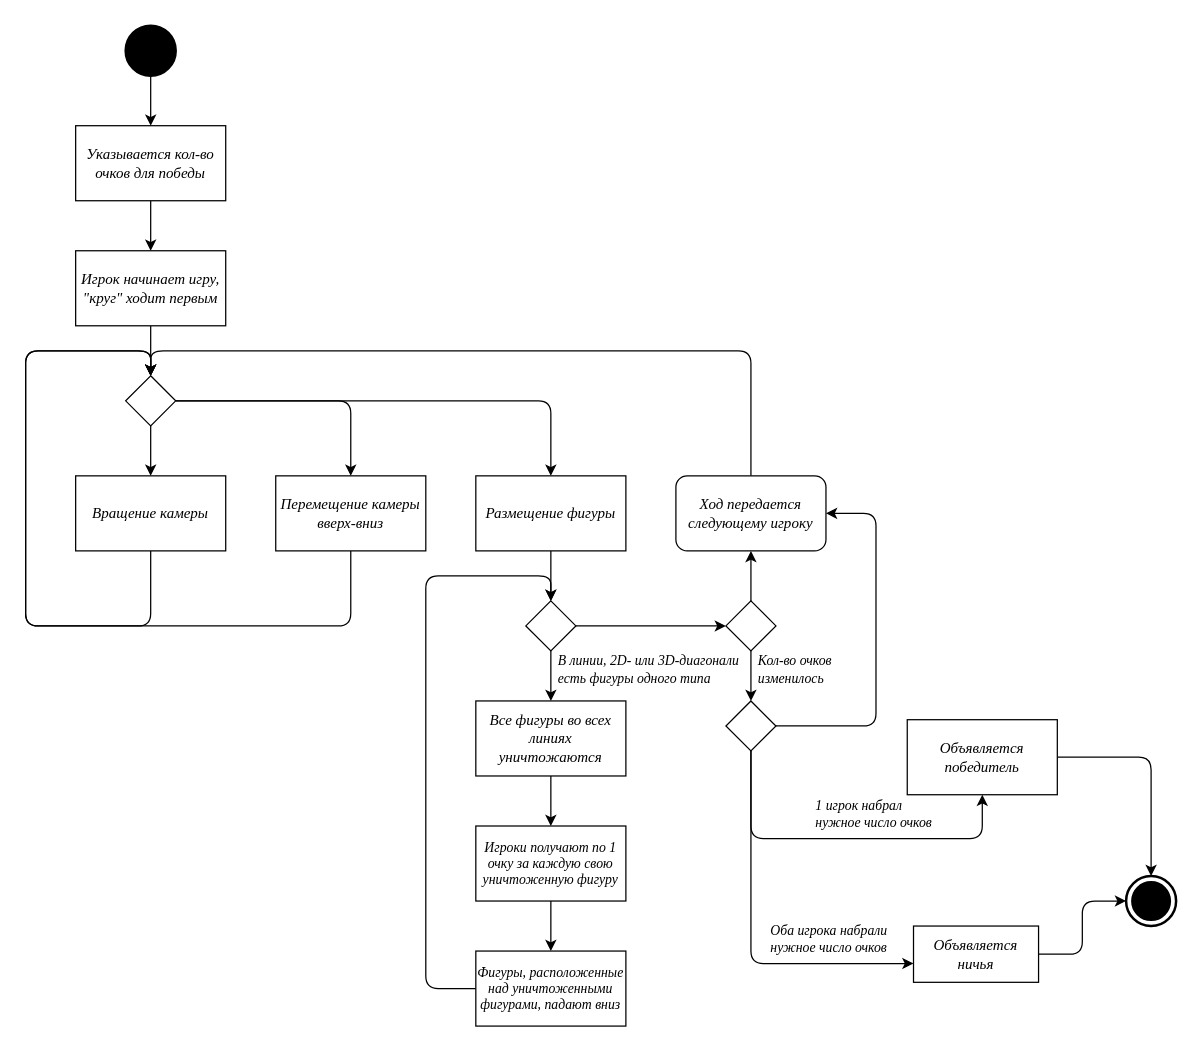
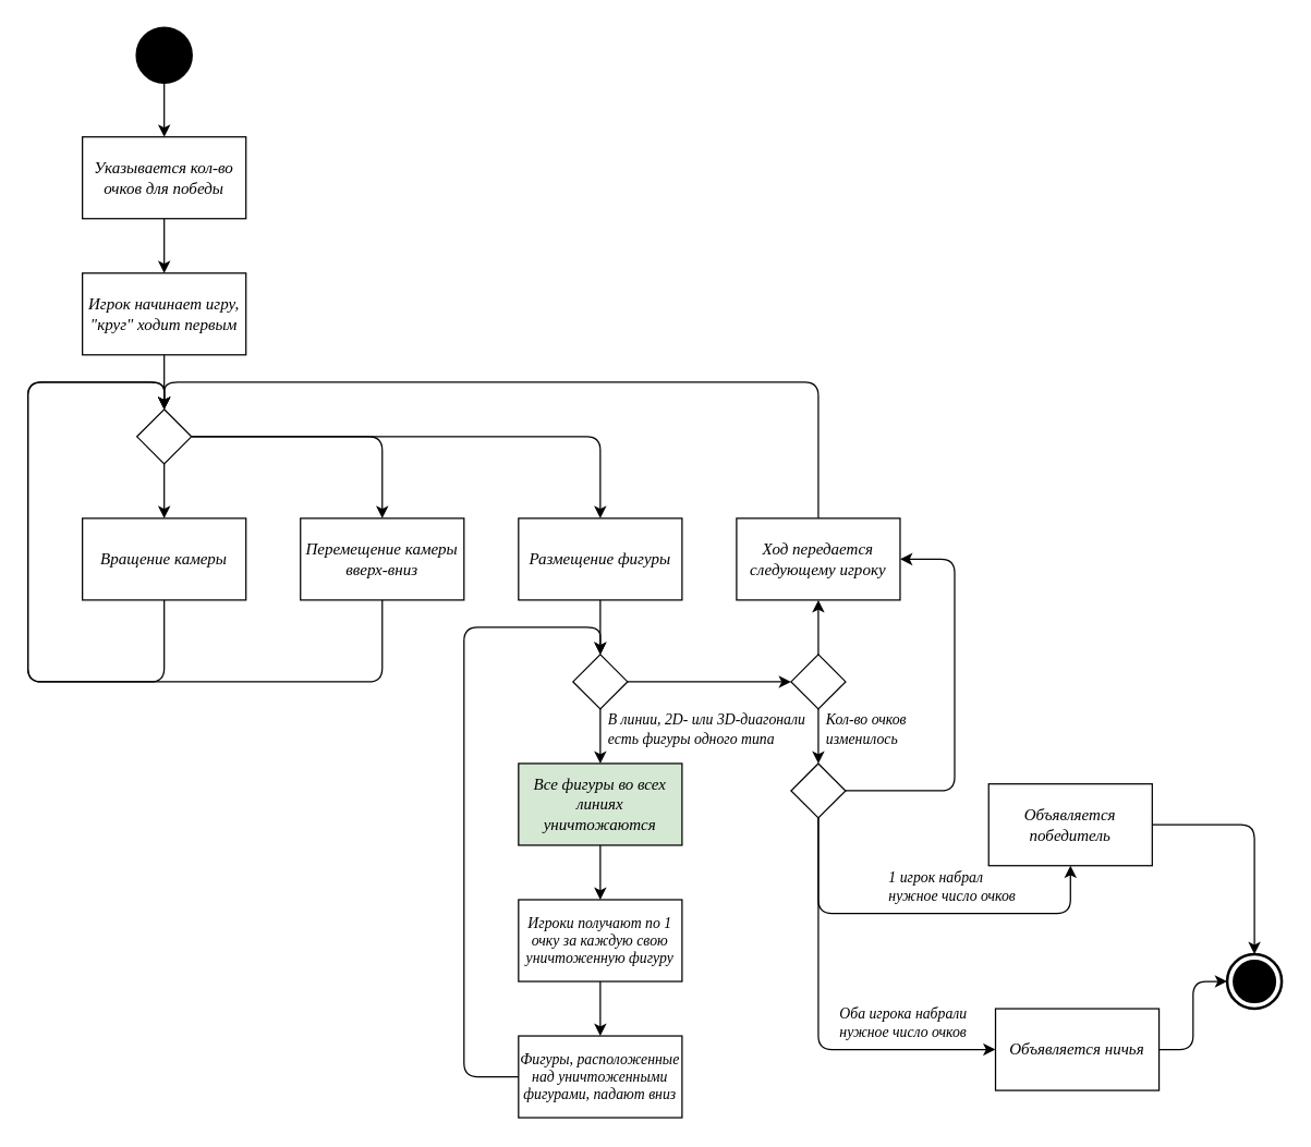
  <mxCell id="0" />
  <mxCell id="1" parent="0" />
  <mxCell id="2" style="edgeStyle=orthogonalEdgeStyle;rounded=1;orthogonalLoop=1;jettySize=auto;html=1;fontFamily=gost;fontStyle=2;curved=0;jumpStyle=arc;endArrow=classic;endFill=1;" parent="1" source="3" target="5" edge="1"><mxGeometry relative="1" as="geometry" /></mxCell>
  <mxCell id="3" value="" style="shape=ellipse;html=1;fillColor=strokeColor;strokeWidth=2;verticalLabelPosition=bottom;verticalAlignment=top;perimeter=ellipsePerimeter;" parent="1" vertex="1"><mxGeometry x="100" y="20" width="40" height="40" as="geometry" /></mxCell>
  <mxCell id="4" style="edgeStyle=orthogonalEdgeStyle;shape=connector;curved=0;rounded=1;jumpStyle=arc;orthogonalLoop=1;jettySize=auto;html=1;strokeColor=default;align=center;verticalAlign=middle;fontFamily=gost;fontSize=11;fontColor=default;fontStyle=2;labelBackgroundColor=default;endArrow=classic;endFill=1;" parent="1" source="5" target="7" edge="1"><mxGeometry relative="1" as="geometry" /></mxCell>
  <mxCell id="5" value="Указывается кол-во очков для победы" style="rounded=0;whiteSpace=wrap;html=1;fontFamily=gost;fontStyle=2" parent="1" vertex="1"><mxGeometry x="60" y="100" width="120" height="60" as="geometry" /></mxCell>
  <mxCell id="6" style="edgeStyle=orthogonalEdgeStyle;shape=connector;curved=0;rounded=1;jumpStyle=arc;orthogonalLoop=1;jettySize=auto;html=1;strokeColor=default;align=center;verticalAlign=middle;fontFamily=gost;fontSize=11;fontColor=default;fontStyle=2;labelBackgroundColor=default;endArrow=classic;endFill=1;" parent="1" source="7" target="17" edge="1"><mxGeometry relative="1" as="geometry" /></mxCell>
  <mxCell id="7" value="Игрок начинает игру, &quot;круг&quot; ходит первым" style="rounded=0;whiteSpace=wrap;html=1;fontFamily=gost;fontStyle=2" parent="1" vertex="1"><mxGeometry x="60" y="200" width="120" height="60" as="geometry" /></mxCell>
  <mxCell id="8" style="edgeStyle=orthogonalEdgeStyle;shape=connector;curved=0;rounded=1;jumpStyle=arc;orthogonalLoop=1;jettySize=auto;html=1;entryX=0.5;entryY=0;entryDx=0;entryDy=0;strokeColor=default;align=center;verticalAlign=middle;fontFamily=gost;fontSize=11;fontColor=default;fontStyle=2;labelBackgroundColor=default;endArrow=classic;endFill=1;" parent="1" source="9" target="17" edge="1"><mxGeometry relative="1" as="geometry"><Array as="points"><mxPoint x="120" y="500" /><mxPoint x="20" y="500" /><mxPoint x="20" y="280" /><mxPoint x="120" y="280" /></Array></mxGeometry></mxCell>
  <mxCell id="9" value="Вращение камеры" style="rounded=0;whiteSpace=wrap;html=1;fontFamily=gost;fontStyle=2" parent="1" vertex="1"><mxGeometry x="60" y="380" width="120" height="60" as="geometry" /></mxCell>
  <mxCell id="10" style="edgeStyle=orthogonalEdgeStyle;shape=connector;curved=0;rounded=1;jumpStyle=arc;orthogonalLoop=1;jettySize=auto;html=1;entryX=0.5;entryY=0;entryDx=0;entryDy=0;strokeColor=default;align=center;verticalAlign=middle;fontFamily=gost;fontSize=11;fontColor=default;fontStyle=2;labelBackgroundColor=default;endArrow=classic;endFill=1;" parent="1" source="11" target="17" edge="1"><mxGeometry relative="1" as="geometry"><Array as="points"><mxPoint x="280" y="500" /><mxPoint x="20" y="500" /><mxPoint x="20" y="280" /><mxPoint x="120" y="280" /></Array></mxGeometry></mxCell>
  <mxCell id="11" value="Перемещение камеры вверх-вниз" style="rounded=0;whiteSpace=wrap;html=1;fontFamily=gost;fontStyle=2" parent="1" vertex="1"><mxGeometry x="220" y="380" width="120" height="60" as="geometry" /></mxCell>
  <mxCell id="12" style="edgeStyle=orthogonalEdgeStyle;shape=connector;curved=0;rounded=1;jumpStyle=arc;orthogonalLoop=1;jettySize=auto;html=1;strokeColor=default;align=center;verticalAlign=middle;fontFamily=gost;fontSize=11;fontColor=default;fontStyle=2;labelBackgroundColor=default;endArrow=classic;endFill=1;" parent="1" source="13" target="19" edge="1"><mxGeometry relative="1" as="geometry" /></mxCell>
  <mxCell id="13" value="Размещение фигуры" style="rounded=0;whiteSpace=wrap;html=1;fontFamily=gost;fontStyle=2" parent="1" vertex="1"><mxGeometry x="380" y="380" width="120" height="60" as="geometry" /></mxCell>
  <mxCell id="14" style="edgeStyle=orthogonalEdgeStyle;shape=connector;curved=0;rounded=1;jumpStyle=arc;orthogonalLoop=1;jettySize=auto;html=1;strokeColor=default;align=center;verticalAlign=middle;fontFamily=gost;fontSize=11;fontColor=default;fontStyle=2;labelBackgroundColor=default;endArrow=classic;endFill=1;" parent="1" source="17" target="9" edge="1"><mxGeometry relative="1" as="geometry" /></mxCell>
  <mxCell id="15" style="edgeStyle=orthogonalEdgeStyle;shape=connector;curved=0;rounded=1;jumpStyle=arc;orthogonalLoop=1;jettySize=auto;html=1;strokeColor=default;align=center;verticalAlign=middle;fontFamily=gost;fontSize=11;fontColor=default;fontStyle=2;labelBackgroundColor=default;endArrow=classic;endFill=1;" parent="1" source="17" target="11" edge="1"><mxGeometry relative="1" as="geometry" /></mxCell>
  <mxCell id="16" style="edgeStyle=orthogonalEdgeStyle;shape=connector;curved=0;rounded=1;jumpStyle=arc;orthogonalLoop=1;jettySize=auto;html=1;strokeColor=default;align=center;verticalAlign=middle;fontFamily=gost;fontSize=11;fontColor=default;fontStyle=2;labelBackgroundColor=default;endArrow=classic;endFill=1;" parent="1" source="17" target="13" edge="1"><mxGeometry relative="1" as="geometry" /></mxCell>
  <mxCell id="17" value="" style="shape=rhombus;html=1;verticalLabelPosition=bottom;verticalAlignment=top;" parent="1" vertex="1"><mxGeometry x="100" y="300" width="40" height="40" as="geometry" /></mxCell>
  <mxCell id="18" style="edgeStyle=orthogonalEdgeStyle;shape=connector;curved=0;rounded=1;jumpStyle=arc;orthogonalLoop=1;jettySize=auto;html=1;entryX=0;entryY=0.5;entryDx=0;entryDy=0;strokeColor=default;align=center;verticalAlign=middle;fontFamily=gost;fontSize=11;fontColor=default;fontStyle=2;labelBackgroundColor=default;endArrow=classic;endFill=1;" parent="1" source="19" target="31" edge="1"><mxGeometry relative="1" as="geometry" /></mxCell>
  <mxCell id="19" value="" style="shape=rhombus;html=1;verticalLabelPosition=bottom;verticalAlignment=top;" parent="1" vertex="1"><mxGeometry x="420" y="480" width="40" height="40" as="geometry" /></mxCell>
  <mxCell id="20" style="edgeStyle=orthogonalEdgeStyle;shape=connector;curved=0;rounded=1;jumpStyle=arc;orthogonalLoop=1;jettySize=auto;html=1;strokeColor=default;align=center;verticalAlign=middle;fontFamily=gost;fontSize=11;fontColor=default;fontStyle=2;labelBackgroundColor=default;endArrow=classic;endFill=1;" parent="1" source="21" target="23" edge="1"><mxGeometry relative="1" as="geometry" /></mxCell>
- <mxCell id="21" value="Все фигуры во всех линиях уничтожаются" style="rounded=0;whiteSpace=wrap;html=1;fontFamily=gost;fontStyle=2" parent="1" vertex="1"><mxGeometry x="380" y="560" width="120" height="60" as="geometry" /></mxCell>
+ <mxCell id="21" value="Все фигуры во всех линиях уничтожаются" style="rounded=0;whiteSpace=wrap;html=1;fontFamily=gost;fontStyle=2;fillColor=#d5e8d4;" parent="1" vertex="1"><mxGeometry x="380" y="560" width="120" height="60" as="geometry" /></mxCell>
  <mxCell id="22" style="edgeStyle=orthogonalEdgeStyle;shape=connector;curved=0;rounded=1;jumpStyle=arc;orthogonalLoop=1;jettySize=auto;html=1;strokeColor=default;align=center;verticalAlign=middle;fontFamily=gost;fontSize=11;fontColor=default;fontStyle=2;labelBackgroundColor=default;endArrow=classic;endFill=1;" parent="1" source="23" target="25" edge="1"><mxGeometry relative="1" as="geometry" /></mxCell>
  <mxCell id="23" value="Игроки получают по 1 очку за каждую свою уничтоженную фигуру" style="rounded=0;whiteSpace=wrap;html=1;fontFamily=gost;fontStyle=2;fontSize=11;" parent="1" vertex="1"><mxGeometry x="380" y="660" width="120" height="60" as="geometry" /></mxCell>
  <mxCell id="24" style="edgeStyle=orthogonalEdgeStyle;shape=connector;curved=0;rounded=1;jumpStyle=arc;orthogonalLoop=1;jettySize=auto;html=1;entryX=0.5;entryY=0;entryDx=0;entryDy=0;strokeColor=default;align=center;verticalAlign=middle;fontFamily=gost;fontSize=11;fontColor=default;fontStyle=2;labelBackgroundColor=default;endArrow=classic;endFill=1;" parent="1" source="25" target="19" edge="1"><mxGeometry relative="1" as="geometry"><Array as="points"><mxPoint x="340" y="790" /><mxPoint x="340" y="460" /><mxPoint x="440" y="460" /></Array></mxGeometry></mxCell>
  <mxCell id="25" value="Фигуры, расположенные над уничтоженными фигурами, падают вниз" style="rounded=0;whiteSpace=wrap;html=1;fontFamily=gost;fontStyle=2;fontSize=11;" parent="1" vertex="1"><mxGeometry x="380" y="760" width="120" height="60" as="geometry" /></mxCell>
  <mxCell id="26" value="В линии, 2D- или 3D-диагонали&lt;div&gt;&lt;span style=&quot;background-color: light-dark(#ffffff, var(--ge-dark-color, #121212)); color: light-dark(rgb(0, 0, 0), rgb(255, 255, 255));&quot;&gt;есть фигуры одного типа&lt;/span&gt;&lt;/div&gt;" style="edgeStyle=orthogonalEdgeStyle;shape=connector;curved=0;rounded=1;jumpStyle=arc;orthogonalLoop=1;jettySize=auto;html=1;strokeColor=default;align=left;verticalAlign=middle;fontFamily=gost;fontSize=11;fontColor=default;fontStyle=2;labelBackgroundColor=default;endArrow=classic;endFill=1;labelPosition=right;verticalLabelPosition=middle;spacing=6;spacingTop=-10;" parent="1" source="19" target="21" edge="1"><mxGeometry relative="1" as="geometry" /></mxCell>
  <mxCell id="27" style="edgeStyle=orthogonalEdgeStyle;shape=connector;curved=0;rounded=1;jumpStyle=arc;orthogonalLoop=1;jettySize=auto;html=1;strokeColor=default;align=right;verticalAlign=middle;spacingTop=-10;spacing=6;fontFamily=gost;fontSize=11;fontColor=default;fontStyle=2;labelBackgroundColor=default;endArrow=classic;endFill=1;" parent="1" source="28" target="17" edge="1"><mxGeometry relative="1" as="geometry"><Array as="points"><mxPoint x="600" y="280" /><mxPoint x="120" y="280" /></Array></mxGeometry></mxCell>
- <mxCell id="28" value="Ход передается следующему игроку" style="whiteSpace=wrap;html=1;fontFamily=gost;fontStyle=2;rounded=1;" parent="1" vertex="1"><mxGeometry x="540" y="380" width="120" height="60" as="geometry" /></mxCell>
+ <mxCell id="28" value="Ход передается следующему игроку" style="rounded=0;whiteSpace=wrap;html=1;fontFamily=gost;fontStyle=2" parent="1" vertex="1"><mxGeometry x="540" y="380" width="120" height="60" as="geometry" /></mxCell>
  <mxCell id="29" value="Кол-во очков&lt;div&gt;изменилось&lt;/div&gt;" style="edgeStyle=orthogonalEdgeStyle;shape=connector;curved=0;rounded=1;jumpStyle=arc;orthogonalLoop=1;jettySize=auto;html=1;strokeColor=default;align=left;verticalAlign=middle;spacingTop=-10;spacing=6;fontFamily=gost;fontSize=11;fontColor=default;fontStyle=2;labelBackgroundColor=default;endArrow=classic;endFill=1;labelPosition=right;verticalLabelPosition=middle;" parent="1" source="31" target="35" edge="1"><mxGeometry relative="1" as="geometry" /></mxCell>
  <mxCell id="30" style="edgeStyle=orthogonalEdgeStyle;shape=connector;curved=0;rounded=1;jumpStyle=arc;orthogonalLoop=1;jettySize=auto;html=1;strokeColor=default;align=right;verticalAlign=middle;spacingTop=-10;spacing=6;fontFamily=gost;fontSize=11;fontColor=default;fontStyle=2;labelBackgroundColor=default;endArrow=classic;endFill=1;" parent="1" source="31" target="28" edge="1"><mxGeometry relative="1" as="geometry" /></mxCell>
  <mxCell id="31" value="" style="shape=rhombus;html=1;verticalLabelPosition=bottom;verticalAlignment=top;" parent="1" vertex="1"><mxGeometry x="580" y="480" width="40" height="40" as="geometry" /></mxCell>
  <mxCell id="32" style="edgeStyle=orthogonalEdgeStyle;shape=connector;curved=0;rounded=1;jumpStyle=arc;orthogonalLoop=1;jettySize=auto;html=1;strokeColor=default;align=right;verticalAlign=middle;spacingTop=-10;spacing=6;fontFamily=gost;fontSize=11;fontColor=default;fontStyle=2;labelBackgroundColor=default;endArrow=classic;endFill=1;" parent="1" source="35" target="28" edge="1"><mxGeometry relative="1" as="geometry"><Array as="points"><mxPoint x="700" y="580" /><mxPoint x="700" y="410" /></Array></mxGeometry></mxCell>
  <mxCell id="33" value="Оба игрока набрали&lt;div&gt;нужное число очков&lt;/div&gt;" style="edgeStyle=orthogonalEdgeStyle;shape=connector;curved=0;rounded=1;jumpStyle=arc;orthogonalLoop=1;jettySize=auto;html=1;strokeColor=default;align=left;verticalAlign=bottom;spacingTop=-10;spacing=6;fontFamily=gost;fontSize=11;fontColor=default;fontStyle=2;labelBackgroundColor=default;endArrow=classic;endFill=1;labelPosition=right;verticalLabelPosition=top;" parent="1" source="35" target="39" edge="1"><mxGeometry x="0.2" relative="1" as="geometry"><Array as="points"><mxPoint x="600" y="770" /></Array><mxPoint as="offset" /></mxGeometry></mxCell>
  <mxCell id="34" value="1 игрок набрал&lt;div&gt;нужное число очков&lt;/div&gt;" style="edgeStyle=orthogonalEdgeStyle;shape=connector;curved=0;rounded=1;jumpStyle=arc;orthogonalLoop=1;jettySize=auto;html=1;strokeColor=default;align=left;verticalAlign=bottom;spacingTop=-10;spacing=6;fontFamily=gost;fontSize=11;fontColor=default;fontStyle=2;labelBackgroundColor=default;endArrow=classic;endFill=1;labelPosition=right;verticalLabelPosition=top;" parent="1" source="35" target="37" edge="1"><mxGeometry x="-0.2" relative="1" as="geometry"><Array as="points"><mxPoint x="600" y="670" /></Array><mxPoint as="offset" /></mxGeometry></mxCell>
  <mxCell id="35" value="" style="shape=rhombus;html=1;verticalLabelPosition=bottom;verticalAlignment=top;" parent="1" vertex="1"><mxGeometry x="580" y="560" width="40" height="40" as="geometry" /></mxCell>
  <mxCell id="36" style="edgeStyle=orthogonalEdgeStyle;shape=connector;curved=0;rounded=1;jumpStyle=arc;orthogonalLoop=1;jettySize=auto;html=1;strokeColor=default;align=right;verticalAlign=middle;spacingTop=-10;spacing=6;fontFamily=gost;fontSize=11;fontColor=default;fontStyle=2;labelBackgroundColor=default;endArrow=classic;endFill=1;" parent="1" source="37" target="40" edge="1"><mxGeometry relative="1" as="geometry" /></mxCell>
  <mxCell id="37" value="Объявляется победитель" style="rounded=0;whiteSpace=wrap;html=1;fontFamily=gost;fontStyle=2" parent="1" vertex="1"><mxGeometry x="725" y="575" width="120" height="60" as="geometry" /></mxCell>
  <mxCell id="38" style="edgeStyle=orthogonalEdgeStyle;shape=connector;curved=0;rounded=1;jumpStyle=arc;orthogonalLoop=1;jettySize=auto;html=1;strokeColor=default;align=right;verticalAlign=middle;spacingTop=-10;spacing=6;fontFamily=gost;fontSize=11;fontColor=default;fontStyle=2;labelBackgroundColor=default;endArrow=classic;endFill=1;" parent="1" source="39" target="40" edge="1"><mxGeometry relative="1" as="geometry" /></mxCell>
- <mxCell id="39" value="Объявляется ничья" style="rounded=0;whiteSpace=wrap;html=1;fontFamily=gost;fontStyle=2" parent="1" vertex="1"><mxGeometry x="730" y="740" width="100" height="45" as="geometry" /></mxCell>
+ <mxCell id="39" value="Объявляется ничья" style="rounded=0;whiteSpace=wrap;html=1;fontFamily=gost;fontStyle=2" parent="1" vertex="1"><mxGeometry x="730" y="740" width="120" height="60" as="geometry" /></mxCell>
  <mxCell id="40" value="" style="html=1;shape=mxgraph.sysml.actFinal;strokeWidth=2;verticalLabelPosition=bottom;verticalAlignment=top;fontFamily=gost;fontSize=11;fontColor=default;fontStyle=2;labelBackgroundColor=default;" parent="1" vertex="1"><mxGeometry x="900" y="700" width="40" height="40" as="geometry" /></mxCell>
